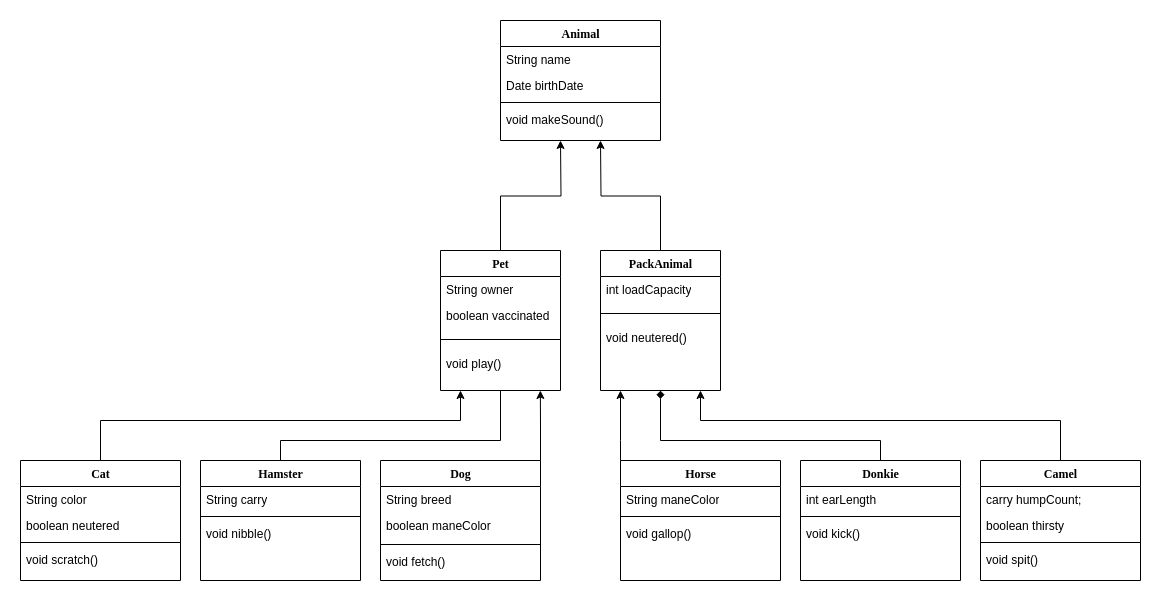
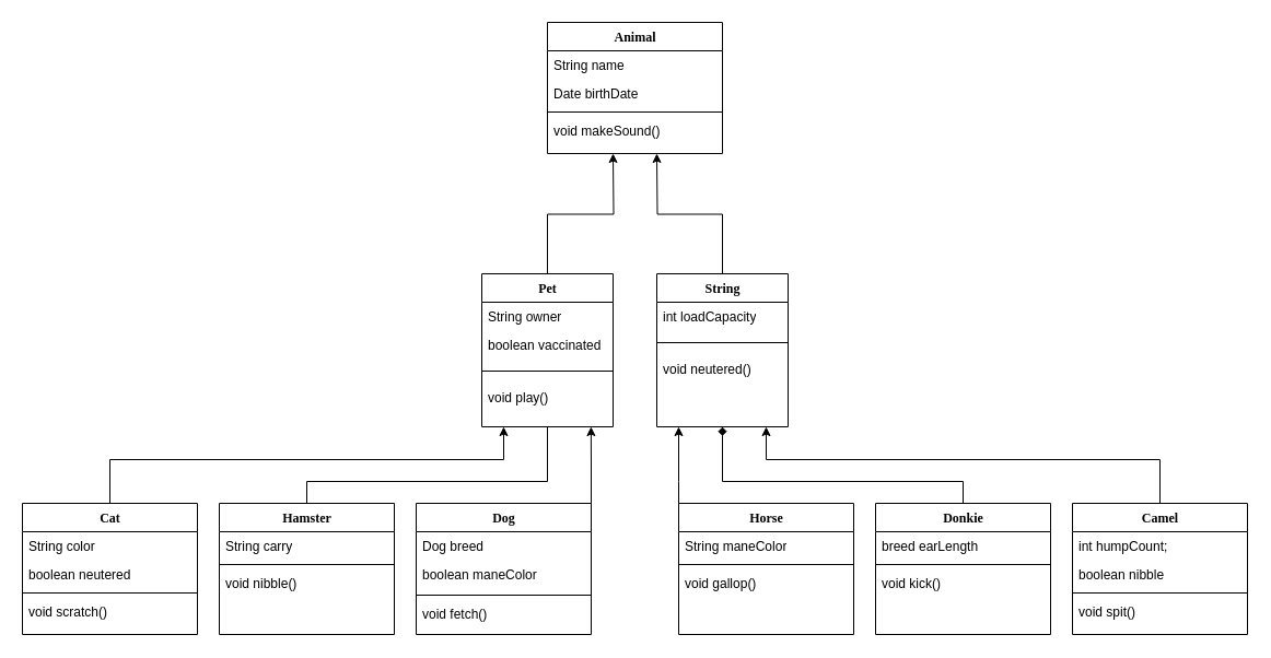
  <mxCell id="0" />
  <mxCell id="1" parent="0" />
  <mxCell id="2" value="Animal" style="swimlane;html=1;fontStyle=1;align=center;verticalAlign=top;childLayout=stackLayout;horizontal=1;startSize=26;horizontalStack=0;resizeParent=1;resizeLast=0;collapsible=1;marginBottom=0;swimlaneFillColor=#ffffff;rounded=0;shadow=0;comic=0;labelBackgroundColor=none;strokeWidth=1;fillColor=none;fontFamily=Verdana;fontSize=12" parent="1" vertex="1"><mxGeometry x="500" y="20" width="160" height="120" as="geometry" /></mxCell>
  <mxCell id="3" value="String name" style="text;html=1;strokeColor=none;fillColor=none;align=left;verticalAlign=top;spacingLeft=4;spacingRight=4;whiteSpace=wrap;overflow=hidden;rotatable=0;points=[[0,0.5],[1,0.5]];portConstraint=eastwest;" parent="2" vertex="1"><mxGeometry y="26" width="160" height="26" as="geometry" /></mxCell>
  <mxCell id="4" value="Date birthDate" style="text;html=1;strokeColor=none;fillColor=none;align=left;verticalAlign=top;spacingLeft=4;spacingRight=4;whiteSpace=wrap;overflow=hidden;rotatable=0;points=[[0,0.5],[1,0.5]];portConstraint=eastwest;" parent="2" vertex="1"><mxGeometry y="52" width="160" height="26" as="geometry" /></mxCell>
  <mxCell id="5" value="" style="line;html=1;strokeWidth=1;fillColor=none;align=left;verticalAlign=middle;spacingTop=-1;spacingLeft=3;spacingRight=3;rotatable=0;labelPosition=right;points=[];portConstraint=eastwest;" parent="2" vertex="1"><mxGeometry y="78" width="160" height="8" as="geometry" /></mxCell>
  <mxCell id="6" value="void makeSound()" style="text;html=1;strokeColor=none;fillColor=none;align=left;verticalAlign=top;spacingLeft=4;spacingRight=4;whiteSpace=wrap;overflow=hidden;rotatable=0;points=[[0,0.5],[1,0.5]];portConstraint=eastwest;" parent="2" vertex="1"><mxGeometry y="86" width="160" height="26" as="geometry" /></mxCell>
  <mxCell id="7" style="edgeStyle=orthogonalEdgeStyle;rounded=0;orthogonalLoop=1;jettySize=auto;html=1;" parent="1" source="8" edge="1"><mxGeometry relative="1" as="geometry"><mxPoint x="560" y="140" as="targetPoint" /></mxGeometry></mxCell>
  <mxCell id="8" value="Pet" style="swimlane;html=1;fontStyle=1;align=center;verticalAlign=top;childLayout=stackLayout;horizontal=1;startSize=26;horizontalStack=0;resizeParent=1;resizeLast=0;collapsible=1;marginBottom=0;swimlaneFillColor=#ffffff;rounded=0;shadow=0;comic=0;labelBackgroundColor=none;strokeWidth=1;fillColor=none;fontFamily=Verdana;fontSize=12" parent="1" vertex="1"><mxGeometry x="440" y="250" width="120" height="140" as="geometry" /></mxCell>
  <mxCell id="9" value="String owner" style="text;html=1;strokeColor=none;fillColor=none;align=left;verticalAlign=top;spacingLeft=4;spacingRight=4;whiteSpace=wrap;overflow=hidden;rotatable=0;points=[[0,0.5],[1,0.5]];portConstraint=eastwest;" parent="8" vertex="1"><mxGeometry y="26" width="120" height="26" as="geometry" /></mxCell>
  <mxCell id="10" value="boolean vaccinated" style="text;html=1;strokeColor=none;fillColor=none;align=left;verticalAlign=top;spacingLeft=4;spacingRight=4;whiteSpace=wrap;overflow=hidden;rotatable=0;points=[[0,0.5],[1,0.5]];portConstraint=eastwest;" parent="8" vertex="1"><mxGeometry y="52" width="120" height="26" as="geometry" /></mxCell>
  <mxCell id="11" value="" style="line;html=1;strokeWidth=1;fillColor=none;align=left;verticalAlign=middle;spacingTop=-1;spacingLeft=3;spacingRight=3;rotatable=0;labelPosition=right;points=[];portConstraint=eastwest;" parent="8" vertex="1"><mxGeometry y="78" width="120" height="22" as="geometry" /></mxCell>
  <mxCell id="12" value="void play()" style="text;html=1;strokeColor=none;fillColor=none;align=left;verticalAlign=top;spacingLeft=4;spacingRight=4;whiteSpace=wrap;overflow=hidden;rotatable=0;points=[[0,0.5],[1,0.5]];portConstraint=eastwest;" parent="8" vertex="1"><mxGeometry y="100" width="120" height="26" as="geometry" /></mxCell>
  <mxCell id="13" style="edgeStyle=orthogonalEdgeStyle;rounded=0;orthogonalLoop=1;jettySize=auto;html=1;exitX=0.5;exitY=0;exitDx=0;exitDy=0;" parent="1" source="14" edge="1"><mxGeometry relative="1" as="geometry"><mxPoint x="600" y="140" as="targetPoint" /></mxGeometry></mxCell>
- <mxCell id="14" value="PackAnimal" style="swimlane;html=1;fontStyle=1;align=center;verticalAlign=top;childLayout=stackLayout;horizontal=1;startSize=26;horizontalStack=0;resizeParent=1;resizeLast=0;collapsible=1;marginBottom=0;swimlaneFillColor=#ffffff;rounded=0;shadow=0;comic=0;labelBackgroundColor=none;strokeWidth=1;fillColor=none;fontFamily=Verdana;fontSize=12" parent="1" vertex="1"><mxGeometry x="600" y="250" width="120" height="140" as="geometry" /></mxCell>
+ <mxCell id="14" value="String" style="swimlane;html=1;fontStyle=1;align=center;verticalAlign=top;childLayout=stackLayout;horizontal=1;startSize=26;horizontalStack=0;resizeParent=1;resizeLast=0;collapsible=1;marginBottom=0;swimlaneFillColor=#ffffff;rounded=0;shadow=0;comic=0;labelBackgroundColor=none;strokeWidth=1;fillColor=none;fontFamily=Verdana;fontSize=12" parent="1" vertex="1"><mxGeometry x="600" y="250" width="120" height="140" as="geometry" /></mxCell>
  <mxCell id="15" value="int loadCapacity" style="text;html=1;strokeColor=none;fillColor=none;align=left;verticalAlign=top;spacingLeft=4;spacingRight=4;whiteSpace=wrap;overflow=hidden;rotatable=0;points=[[0,0.5],[1,0.5]];portConstraint=eastwest;" parent="14" vertex="1"><mxGeometry y="26" width="120" height="26" as="geometry" /></mxCell>
  <mxCell id="16" value="" style="line;html=1;strokeWidth=1;fillColor=none;align=left;verticalAlign=middle;spacingTop=-1;spacingLeft=3;spacingRight=3;rotatable=0;labelPosition=right;points=[];portConstraint=eastwest;" parent="14" vertex="1"><mxGeometry y="52" width="120" height="22" as="geometry" /></mxCell>
  <mxCell id="17" value="void neutered()" style="text;html=1;strokeColor=none;fillColor=none;align=left;verticalAlign=top;spacingLeft=4;spacingRight=4;whiteSpace=wrap;overflow=hidden;rotatable=0;points=[[0,0.5],[1,0.5]];portConstraint=eastwest;" parent="14" vertex="1"><mxGeometry y="74" width="120" height="26" as="geometry" /></mxCell>
  <mxCell id="18" style="edgeStyle=orthogonalEdgeStyle;rounded=0;orthogonalLoop=1;jettySize=auto;html=1;exitX=1;exitY=0;exitDx=0;exitDy=0;" parent="1" source="19" edge="1"><mxGeometry relative="1" as="geometry"><mxPoint x="539.857" y="390" as="targetPoint" /></mxGeometry></mxCell>
  <mxCell id="19" value="Dog" style="swimlane;html=1;fontStyle=1;align=center;verticalAlign=top;childLayout=stackLayout;horizontal=1;startSize=26;horizontalStack=0;resizeParent=1;resizeLast=0;collapsible=1;marginBottom=0;swimlaneFillColor=#ffffff;rounded=0;shadow=0;comic=0;labelBackgroundColor=none;strokeWidth=1;fillColor=none;fontFamily=Verdana;fontSize=12" parent="1" vertex="1"><mxGeometry x="380" y="460" width="160" height="120" as="geometry" /></mxCell>
- <mxCell id="20" value="String breed" style="text;html=1;strokeColor=none;fillColor=none;align=left;verticalAlign=top;spacingLeft=4;spacingRight=4;whiteSpace=wrap;overflow=hidden;rotatable=0;points=[[0,0.5],[1,0.5]];portConstraint=eastwest;" parent="19" vertex="1"><mxGeometry y="26" width="160" height="26" as="geometry" /></mxCell>
+ <mxCell id="20" value="Dog breed" style="text;html=1;strokeColor=none;fillColor=none;align=left;verticalAlign=top;spacingLeft=4;spacingRight=4;whiteSpace=wrap;overflow=hidden;rotatable=0;points=[[0,0.5],[1,0.5]];portConstraint=eastwest;" parent="19" vertex="1"><mxGeometry y="26" width="160" height="26" as="geometry" /></mxCell>
  <mxCell id="21" value="boolean maneColor" style="text;html=1;strokeColor=none;fillColor=none;align=left;verticalAlign=top;spacingLeft=4;spacingRight=4;whiteSpace=wrap;overflow=hidden;rotatable=0;points=[[0,0.5],[1,0.5]];portConstraint=eastwest;" parent="19" vertex="1"><mxGeometry y="52" width="160" height="28" as="geometry" /></mxCell>
  <mxCell id="22" value="" style="line;html=1;strokeWidth=1;fillColor=none;align=left;verticalAlign=middle;spacingTop=-1;spacingLeft=3;spacingRight=3;rotatable=0;labelPosition=right;points=[];portConstraint=eastwest;" parent="19" vertex="1"><mxGeometry y="80" width="160" height="8" as="geometry" /></mxCell>
  <mxCell id="23" value="void fetch()" style="text;html=1;strokeColor=none;fillColor=none;align=left;verticalAlign=top;spacingLeft=4;spacingRight=4;whiteSpace=wrap;overflow=hidden;rotatable=0;points=[[0,0.5],[1,0.5]];portConstraint=eastwest;" parent="19" vertex="1"><mxGeometry y="88" width="160" height="26" as="geometry" /></mxCell>
  <mxCell id="24" style="edgeStyle=orthogonalEdgeStyle;rounded=0;orthogonalLoop=1;jettySize=auto;html=1;entryX=0.5;entryY=1;entryDx=0;entryDy=0;endArrow=none;" parent="1" source="25" target="8" edge="1"><mxGeometry relative="1" as="geometry"><Array as="points"><mxPoint x="280" y="440" /><mxPoint x="500" y="440" /></Array></mxGeometry></mxCell>
  <mxCell id="25" value="Hamster" style="swimlane;html=1;fontStyle=1;align=center;verticalAlign=top;childLayout=stackLayout;horizontal=1;startSize=26;horizontalStack=0;resizeParent=1;resizeLast=0;collapsible=1;marginBottom=0;swimlaneFillColor=#ffffff;rounded=0;shadow=0;comic=0;labelBackgroundColor=none;strokeWidth=1;fillColor=none;fontFamily=Verdana;fontSize=12" parent="1" vertex="1"><mxGeometry x="200" y="460" width="160" height="120" as="geometry" /></mxCell>
  <mxCell id="26" value="String carry" style="text;html=1;strokeColor=none;fillColor=none;align=left;verticalAlign=top;spacingLeft=4;spacingRight=4;whiteSpace=wrap;overflow=hidden;rotatable=0;points=[[0,0.5],[1,0.5]];portConstraint=eastwest;" parent="25" vertex="1"><mxGeometry y="26" width="160" height="26" as="geometry" /></mxCell>
  <mxCell id="27" value="" style="line;html=1;strokeWidth=1;fillColor=none;align=left;verticalAlign=middle;spacingTop=-1;spacingLeft=3;spacingRight=3;rotatable=0;labelPosition=right;points=[];portConstraint=eastwest;" parent="25" vertex="1"><mxGeometry y="52" width="160" height="8" as="geometry" /></mxCell>
  <mxCell id="28" value="void nibble()" style="text;html=1;strokeColor=none;fillColor=none;align=left;verticalAlign=top;spacingLeft=4;spacingRight=4;whiteSpace=wrap;overflow=hidden;rotatable=0;points=[[0,0.5],[1,0.5]];portConstraint=eastwest;" parent="25" vertex="1"><mxGeometry y="60" width="160" height="26" as="geometry" /></mxCell>
  <mxCell id="29" style="edgeStyle=orthogonalEdgeStyle;rounded=0;orthogonalLoop=1;jettySize=auto;html=1;exitX=0.5;exitY=0;exitDx=0;exitDy=0;" parent="1" source="30" edge="1"><mxGeometry relative="1" as="geometry"><mxPoint x="460" y="390" as="targetPoint" /><Array as="points"><mxPoint x="100" y="420" /><mxPoint x="460" y="420" /></Array></mxGeometry></mxCell>
  <mxCell id="30" value="Cat" style="swimlane;html=1;fontStyle=1;align=center;verticalAlign=top;childLayout=stackLayout;horizontal=1;startSize=26;horizontalStack=0;resizeParent=1;resizeLast=0;collapsible=1;marginBottom=0;swimlaneFillColor=#ffffff;rounded=0;shadow=0;comic=0;labelBackgroundColor=none;strokeWidth=1;fillColor=none;fontFamily=Verdana;fontSize=12" parent="1" vertex="1"><mxGeometry x="20" y="460" width="160" height="120" as="geometry" /></mxCell>
  <mxCell id="31" value="String color" style="text;html=1;strokeColor=none;fillColor=none;align=left;verticalAlign=top;spacingLeft=4;spacingRight=4;whiteSpace=wrap;overflow=hidden;rotatable=0;points=[[0,0.5],[1,0.5]];portConstraint=eastwest;" parent="30" vertex="1"><mxGeometry y="26" width="160" height="26" as="geometry" /></mxCell>
  <mxCell id="32" value="boolean&amp;nbsp;neutered" style="text;html=1;strokeColor=none;fillColor=none;align=left;verticalAlign=top;spacingLeft=4;spacingRight=4;whiteSpace=wrap;overflow=hidden;rotatable=0;points=[[0,0.5],[1,0.5]];portConstraint=eastwest;" parent="30" vertex="1"><mxGeometry y="52" width="160" height="26" as="geometry" /></mxCell>
  <mxCell id="33" value="" style="line;html=1;strokeWidth=1;fillColor=none;align=left;verticalAlign=middle;spacingTop=-1;spacingLeft=3;spacingRight=3;rotatable=0;labelPosition=right;points=[];portConstraint=eastwest;" parent="30" vertex="1"><mxGeometry y="78" width="160" height="8" as="geometry" /></mxCell>
  <mxCell id="34" value="void scratch()" style="text;html=1;strokeColor=none;fillColor=none;align=left;verticalAlign=top;spacingLeft=4;spacingRight=4;whiteSpace=wrap;overflow=hidden;rotatable=0;points=[[0,0.5],[1,0.5]];portConstraint=eastwest;" parent="30" vertex="1"><mxGeometry y="86" width="160" height="26" as="geometry" /></mxCell>
  <mxCell id="35" style="edgeStyle=orthogonalEdgeStyle;rounded=0;orthogonalLoop=1;jettySize=auto;html=1;" parent="1" source="36" edge="1"><mxGeometry relative="1" as="geometry"><mxPoint x="700" y="390" as="targetPoint" /><Array as="points"><mxPoint x="1060" y="420" /><mxPoint x="700" y="420" /></Array></mxGeometry></mxCell>
  <mxCell id="36" value="Camel" style="swimlane;html=1;fontStyle=1;align=center;verticalAlign=top;childLayout=stackLayout;horizontal=1;startSize=26;horizontalStack=0;resizeParent=1;resizeLast=0;collapsible=1;marginBottom=0;swimlaneFillColor=#ffffff;rounded=0;shadow=0;comic=0;labelBackgroundColor=none;strokeWidth=1;fillColor=none;fontFamily=Verdana;fontSize=12" parent="1" vertex="1"><mxGeometry x="980" y="460" width="160" height="120" as="geometry" /></mxCell>
- <mxCell id="37" value="carry humpCount;" style="text;html=1;strokeColor=none;fillColor=none;align=left;verticalAlign=top;spacingLeft=4;spacingRight=4;whiteSpace=wrap;overflow=hidden;rotatable=0;points=[[0,0.5],[1,0.5]];portConstraint=eastwest;" parent="36" vertex="1"><mxGeometry y="26" width="160" height="26" as="geometry" /></mxCell>
- <mxCell id="38" value="boolean thirsty" style="text;html=1;strokeColor=none;fillColor=none;align=left;verticalAlign=top;spacingLeft=4;spacingRight=4;whiteSpace=wrap;overflow=hidden;rotatable=0;points=[[0,0.5],[1,0.5]];portConstraint=eastwest;" parent="36" vertex="1"><mxGeometry y="52" width="160" height="26" as="geometry" /></mxCell>
+ <mxCell id="37" value="int humpCount;" style="text;html=1;strokeColor=none;fillColor=none;align=left;verticalAlign=top;spacingLeft=4;spacingRight=4;whiteSpace=wrap;overflow=hidden;rotatable=0;points=[[0,0.5],[1,0.5]];portConstraint=eastwest;" parent="36" vertex="1"><mxGeometry y="26" width="160" height="26" as="geometry" /></mxCell>
+ <mxCell id="38" value="boolean nibble" style="text;html=1;strokeColor=none;fillColor=none;align=left;verticalAlign=top;spacingLeft=4;spacingRight=4;whiteSpace=wrap;overflow=hidden;rotatable=0;points=[[0,0.5],[1,0.5]];portConstraint=eastwest;" parent="36" vertex="1"><mxGeometry y="52" width="160" height="26" as="geometry" /></mxCell>
  <mxCell id="39" value="" style="line;html=1;strokeWidth=1;fillColor=none;align=left;verticalAlign=middle;spacingTop=-1;spacingLeft=3;spacingRight=3;rotatable=0;labelPosition=right;points=[];portConstraint=eastwest;" parent="36" vertex="1"><mxGeometry y="78" width="160" height="8" as="geometry" /></mxCell>
  <mxCell id="40" value="void spit()" style="text;html=1;strokeColor=none;fillColor=none;align=left;verticalAlign=top;spacingLeft=4;spacingRight=4;whiteSpace=wrap;overflow=hidden;rotatable=0;points=[[0,0.5],[1,0.5]];portConstraint=eastwest;" parent="36" vertex="1"><mxGeometry y="86" width="160" height="26" as="geometry" /></mxCell>
  <mxCell id="41" style="edgeStyle=orthogonalEdgeStyle;rounded=0;orthogonalLoop=1;jettySize=auto;html=1;exitX=0.5;exitY=0;exitDx=0;exitDy=0;entryX=0.5;entryY=1;entryDx=0;entryDy=0;endArrow=diamond;" parent="1" source="42" target="14" edge="1"><mxGeometry relative="1" as="geometry"><Array as="points"><mxPoint x="880" y="440" /><mxPoint x="660" y="440" /></Array></mxGeometry></mxCell>
  <mxCell id="42" value="Donkie" style="swimlane;html=1;fontStyle=1;align=center;verticalAlign=top;childLayout=stackLayout;horizontal=1;startSize=26;horizontalStack=0;resizeParent=1;resizeLast=0;collapsible=1;marginBottom=0;swimlaneFillColor=#ffffff;rounded=0;shadow=0;comic=0;labelBackgroundColor=none;strokeWidth=1;fillColor=none;fontFamily=Verdana;fontSize=12" parent="1" vertex="1"><mxGeometry x="800" y="460" width="160" height="120" as="geometry" /></mxCell>
- <mxCell id="43" value="int earLength" style="text;html=1;strokeColor=none;fillColor=none;align=left;verticalAlign=top;spacingLeft=4;spacingRight=4;whiteSpace=wrap;overflow=hidden;rotatable=0;points=[[0,0.5],[1,0.5]];portConstraint=eastwest;" parent="42" vertex="1"><mxGeometry y="26" width="160" height="26" as="geometry" /></mxCell>
+ <mxCell id="43" value="breed earLength" style="text;html=1;strokeColor=none;fillColor=none;align=left;verticalAlign=top;spacingLeft=4;spacingRight=4;whiteSpace=wrap;overflow=hidden;rotatable=0;points=[[0,0.5],[1,0.5]];portConstraint=eastwest;" parent="42" vertex="1"><mxGeometry y="26" width="160" height="26" as="geometry" /></mxCell>
  <mxCell id="44" value="" style="line;html=1;strokeWidth=1;fillColor=none;align=left;verticalAlign=middle;spacingTop=-1;spacingLeft=3;spacingRight=3;rotatable=0;labelPosition=right;points=[];portConstraint=eastwest;" parent="42" vertex="1"><mxGeometry y="52" width="160" height="8" as="geometry" /></mxCell>
  <mxCell id="45" value="void kick()" style="text;html=1;strokeColor=none;fillColor=none;align=left;verticalAlign=top;spacingLeft=4;spacingRight=4;whiteSpace=wrap;overflow=hidden;rotatable=0;points=[[0,0.5],[1,0.5]];portConstraint=eastwest;" parent="42" vertex="1"><mxGeometry y="60" width="160" height="26" as="geometry" /></mxCell>
  <mxCell id="46" style="edgeStyle=orthogonalEdgeStyle;rounded=0;orthogonalLoop=1;jettySize=auto;html=1;exitX=0;exitY=0;exitDx=0;exitDy=0;" parent="1" source="47" edge="1"><mxGeometry relative="1" as="geometry"><mxPoint x="620" y="390" as="targetPoint" /><Array as="points"><mxPoint x="620" y="440" /><mxPoint x="620" y="440" /></Array></mxGeometry></mxCell>
  <mxCell id="47" value="Horse&lt;div&gt;&lt;br/&gt;&lt;/div&gt;" style="swimlane;html=1;fontStyle=1;align=center;verticalAlign=top;childLayout=stackLayout;horizontal=1;startSize=26;horizontalStack=0;resizeParent=1;resizeLast=0;collapsible=1;marginBottom=0;swimlaneFillColor=#ffffff;rounded=0;shadow=0;comic=0;labelBackgroundColor=none;strokeWidth=1;fillColor=none;fontFamily=Verdana;fontSize=12" parent="1" vertex="1"><mxGeometry x="620" y="460" width="160" height="120" as="geometry" /></mxCell>
  <mxCell id="48" value="String maneColor" style="text;html=1;strokeColor=none;fillColor=none;align=left;verticalAlign=top;spacingLeft=4;spacingRight=4;whiteSpace=wrap;overflow=hidden;rotatable=0;points=[[0,0.5],[1,0.5]];portConstraint=eastwest;" parent="47" vertex="1"><mxGeometry y="26" width="160" height="26" as="geometry" /></mxCell>
  <mxCell id="49" value="" style="line;html=1;strokeWidth=1;fillColor=none;align=left;verticalAlign=middle;spacingTop=-1;spacingLeft=3;spacingRight=3;rotatable=0;labelPosition=right;points=[];portConstraint=eastwest;" parent="47" vertex="1"><mxGeometry y="52" width="160" height="8" as="geometry" /></mxCell>
  <mxCell id="50" value="void gallop()" style="text;html=1;strokeColor=none;fillColor=none;align=left;verticalAlign=top;spacingLeft=4;spacingRight=4;whiteSpace=wrap;overflow=hidden;rotatable=0;points=[[0,0.5],[1,0.5]];portConstraint=eastwest;" parent="47" vertex="1"><mxGeometry y="60" width="160" height="26" as="geometry" /></mxCell>
